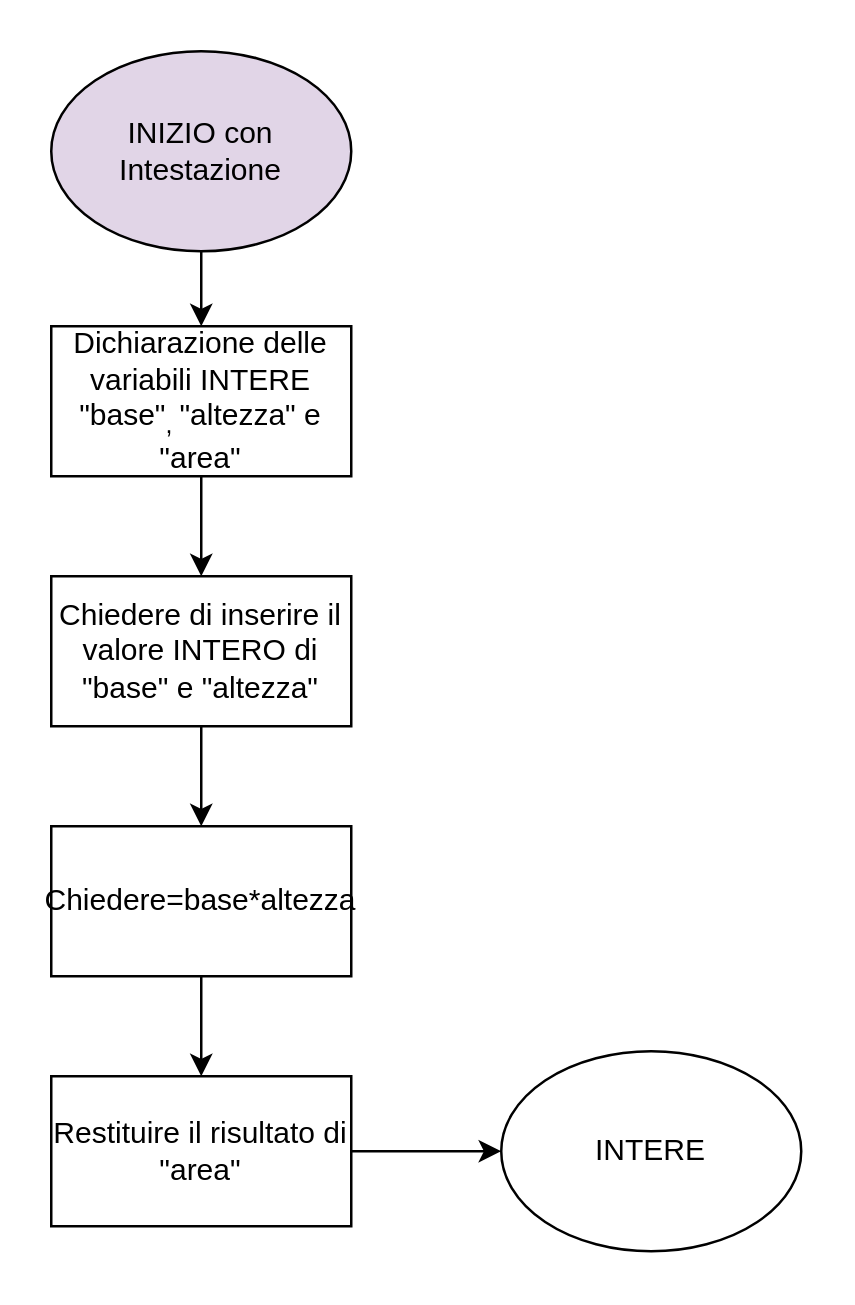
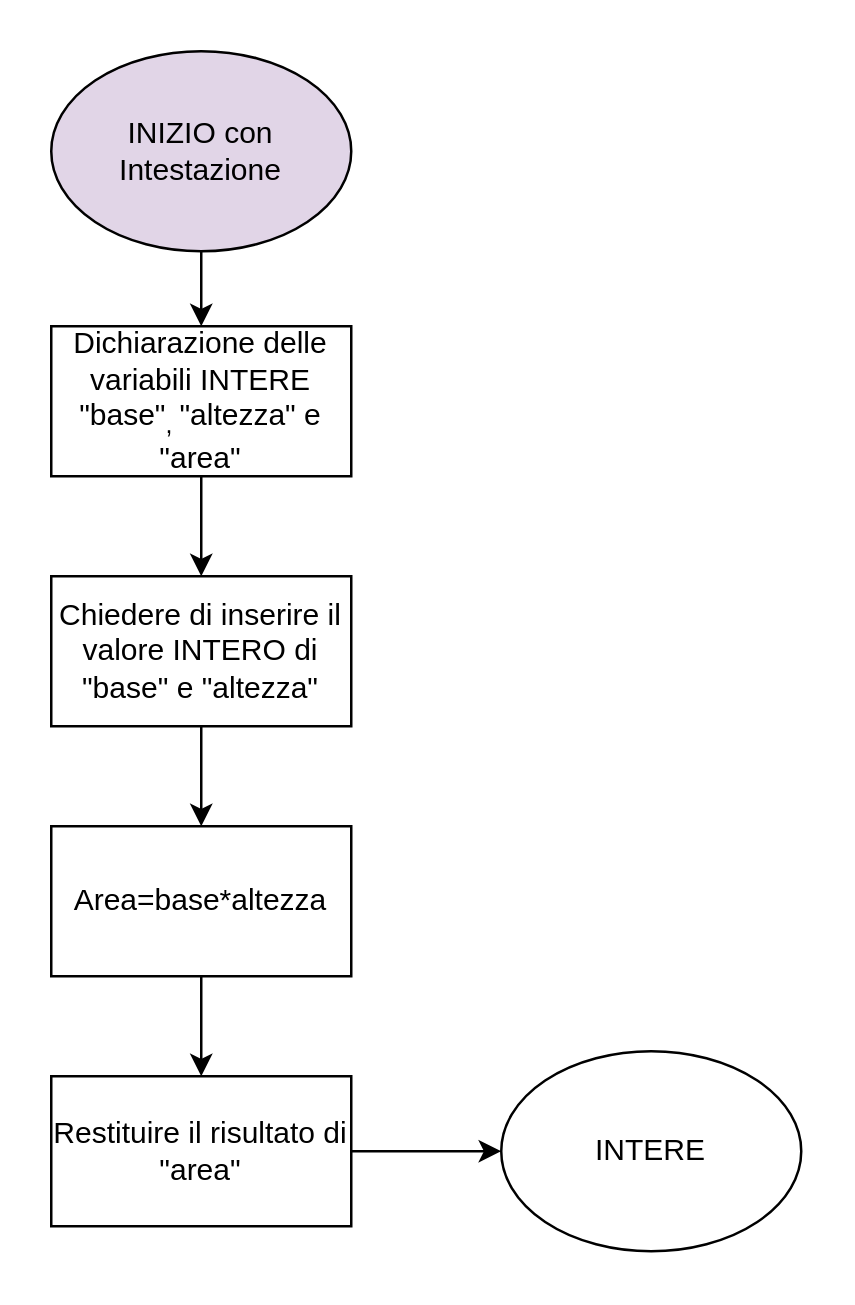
  <mxCell id="0" />
  <mxCell id="1" parent="0" />
  <mxCell id="2" style="edgeStyle=none;html=1;exitX=0.5;exitY=1;exitDx=0;exitDy=0;" edge="1" parent="1" source="3"><mxGeometry relative="1" as="geometry"><mxPoint x="80" y="130" as="targetPoint" /></mxGeometry></mxCell>
  <mxCell id="3" value="INIZIO con Intestazione" style="ellipse;whiteSpace=wrap;html=1;fillColor=#e1d5e7;" vertex="1" parent="1"><mxGeometry x="20" y="20" width="120" height="80" as="geometry" /></mxCell>
  <mxCell id="4" style="edgeStyle=none;html=1;exitX=0.5;exitY=1;exitDx=0;exitDy=0;" edge="1" parent="1" source="5"><mxGeometry relative="1" as="geometry"><mxPoint x="80" y="230" as="targetPoint" /></mxGeometry></mxCell>
  <mxCell id="5" value="Dichiarazione delle variabili INTERE &quot;base&quot;&lt;sub&gt;,&amp;nbsp;&lt;/sub&gt;&quot;altezza&quot; e &quot;area&quot;" style="rounded=0;whiteSpace=wrap;html=1;" vertex="1" parent="1"><mxGeometry x="20" y="130" width="120" height="60" as="geometry" /></mxCell>
  <mxCell id="6" style="edgeStyle=none;html=1;exitX=0.5;exitY=1;exitDx=0;exitDy=0;" edge="1" parent="1" source="7"><mxGeometry relative="1" as="geometry"><mxPoint x="80" y="330" as="targetPoint" /></mxGeometry></mxCell>
  <mxCell id="7" value="Chiedere di inserire il valore INTERO di &quot;base&quot; e &quot;altezza&quot;" style="rounded=0;whiteSpace=wrap;html=1;" vertex="1" parent="1"><mxGeometry x="20" y="230" width="120" height="60" as="geometry" /></mxCell>
  <mxCell id="8" style="edgeStyle=none;html=1;exitX=0.5;exitY=1;exitDx=0;exitDy=0;" edge="1" parent="1" source="9"><mxGeometry relative="1" as="geometry"><mxPoint x="80" y="430" as="targetPoint" /></mxGeometry></mxCell>
- <mxCell id="9" value="Chiedere=base*altezza" style="rounded=0;whiteSpace=wrap;html=1;" vertex="1" parent="1"><mxGeometry x="20" y="330" width="120" height="60" as="geometry" /></mxCell>
+ <mxCell id="9" value="Area=base*altezza" style="rounded=0;whiteSpace=wrap;html=1;" vertex="1" parent="1"><mxGeometry x="20" y="330" width="120" height="60" as="geometry" /></mxCell>
  <mxCell id="10" style="edgeStyle=none;html=1;exitX=1;exitY=0.5;exitDx=0;exitDy=0;" edge="1" parent="1" source="11" target="12"><mxGeometry relative="1" as="geometry"><mxPoint x="190" y="460" as="targetPoint" /></mxGeometry></mxCell>
  <mxCell id="11" value="Restituire il risultato di &quot;area&quot;" style="rounded=0;whiteSpace=wrap;html=1;" vertex="1" parent="1"><mxGeometry x="20" y="430" width="120" height="60" as="geometry" /></mxCell>
  <mxCell id="12" value="INTERE" style="ellipse;whiteSpace=wrap;html=1;" vertex="1" parent="1"><mxGeometry x="200" y="420" width="120" height="80" as="geometry" /></mxCell>
